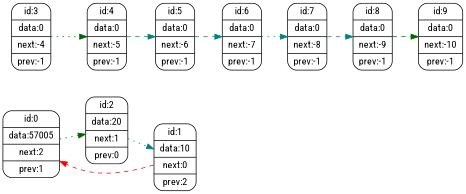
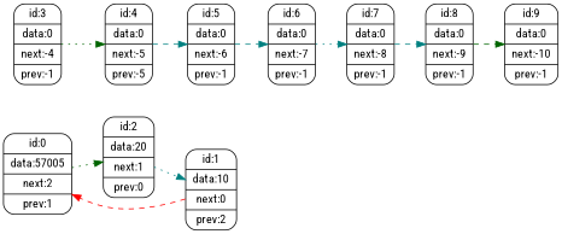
  digraph {
    fontname="Roboto Condensed"
    rankdir=LR
    node [fontname="Roboto Condensed" shape=record style=rounded]
    edge [color=teal fontname="Roboto Condensed" style=dashed]
    n1 [label="{ id:0 } | data:57005 | next:2 | prev:1 }"]
    n2 [label="{ id:2 } | data:20 | next:1 | prev:0 }"]
    n3 [label="{ id:1 } | data:10 | next:0 | prev:2 }"]
    n4 [label="{ id:3 } | data:0 | next:-4 | prev:-1 }"]
-   n5 [label="{ id:4 } | data:0 | next:-5 | prev:-1 }"]
+   n5 [label="{ id:4 } | data:0 | next:-5 | prev:-5 }"]
    n6 [label="{ id:5 } | data:0 | next:-6 | prev:-1 }"]
    n7 [label="{ id:6 } | data:0 | next:-7 | prev:-1 }"]
    n8 [label="{ id:7 } | data:0 | next:-8 | prev:-1 }"]
    n9 [label="{ id:8 } | data:0 | next:-9 | prev:-1 }"]
    n10 [label="{ id:9 } | data:0 | next:-10 | prev:-1 }"]
    n1 -> n2 [color=darkgreen style=dotted]
    n2 -> n3 [style=dotted]
    n3 -> n1 [color=red]
    n4 -> n5 [color=darkgreen style=dotted]
    n5 -> n6
    n6 -> n7
    n7 -> n8 [style=dotted]
    n8 -> n9
    n9 -> n10 [color=darkgreen]
  }
